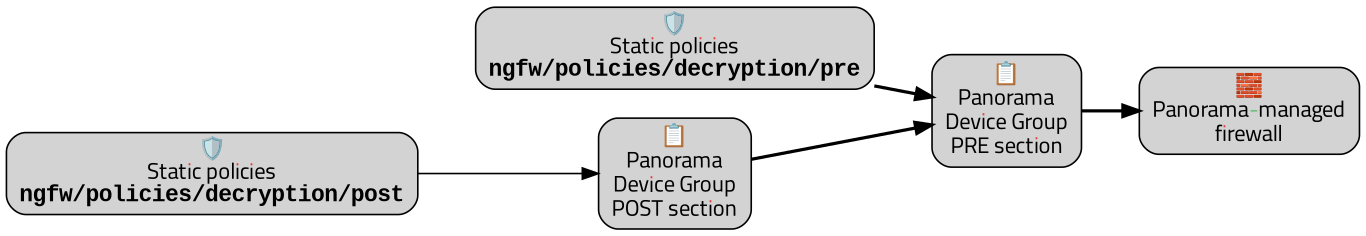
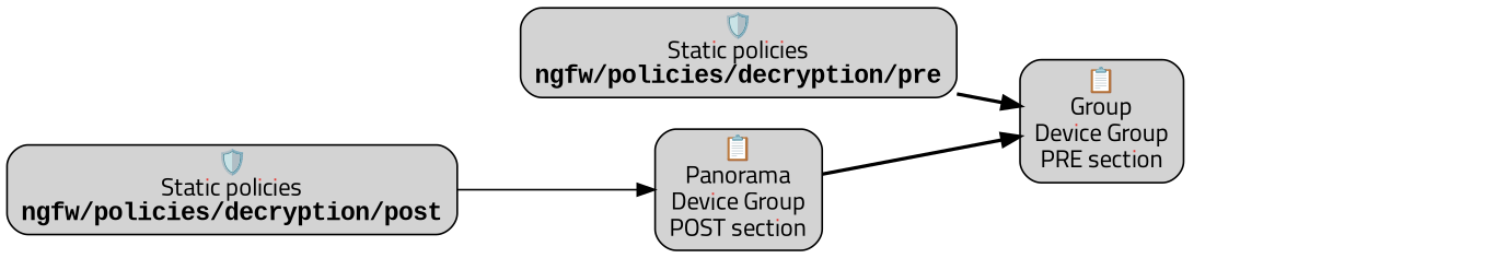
  digraph {
    rankdir=LR
    node [fillcolor=lightgrey fontname="Segoe UI Emoji" fontsize=14 shape=Mrecord style=filled]
    edge [style=bold]
    n1 [label=<🛡️<BR/>Static policies<BR/><B><FONT FACE="Courier New">ngfw/policies/decryption/pre</FONT></B>>]
-   n2 [label="📋\nPanorama\nDevice Group\nPRE section"]
-   n3 [label="🧱\nPanorama-managed\nfirewall"]
+   n2 [label="📋\nGroup\nDevice Group\nPRE section"]
    n4 [label=<🛡️<BR/>Static policies<BR/><B><FONT FACE="Courier New">ngfw/policies/decryption/post</FONT></B>>]
    n5 [label="📋\nPanorama\nDevice Group\nPOST section"]
    n1 -> n2
-   n2 -> n3
    n4 -> n5 [style=solid]
    n5 -> n2
  }
